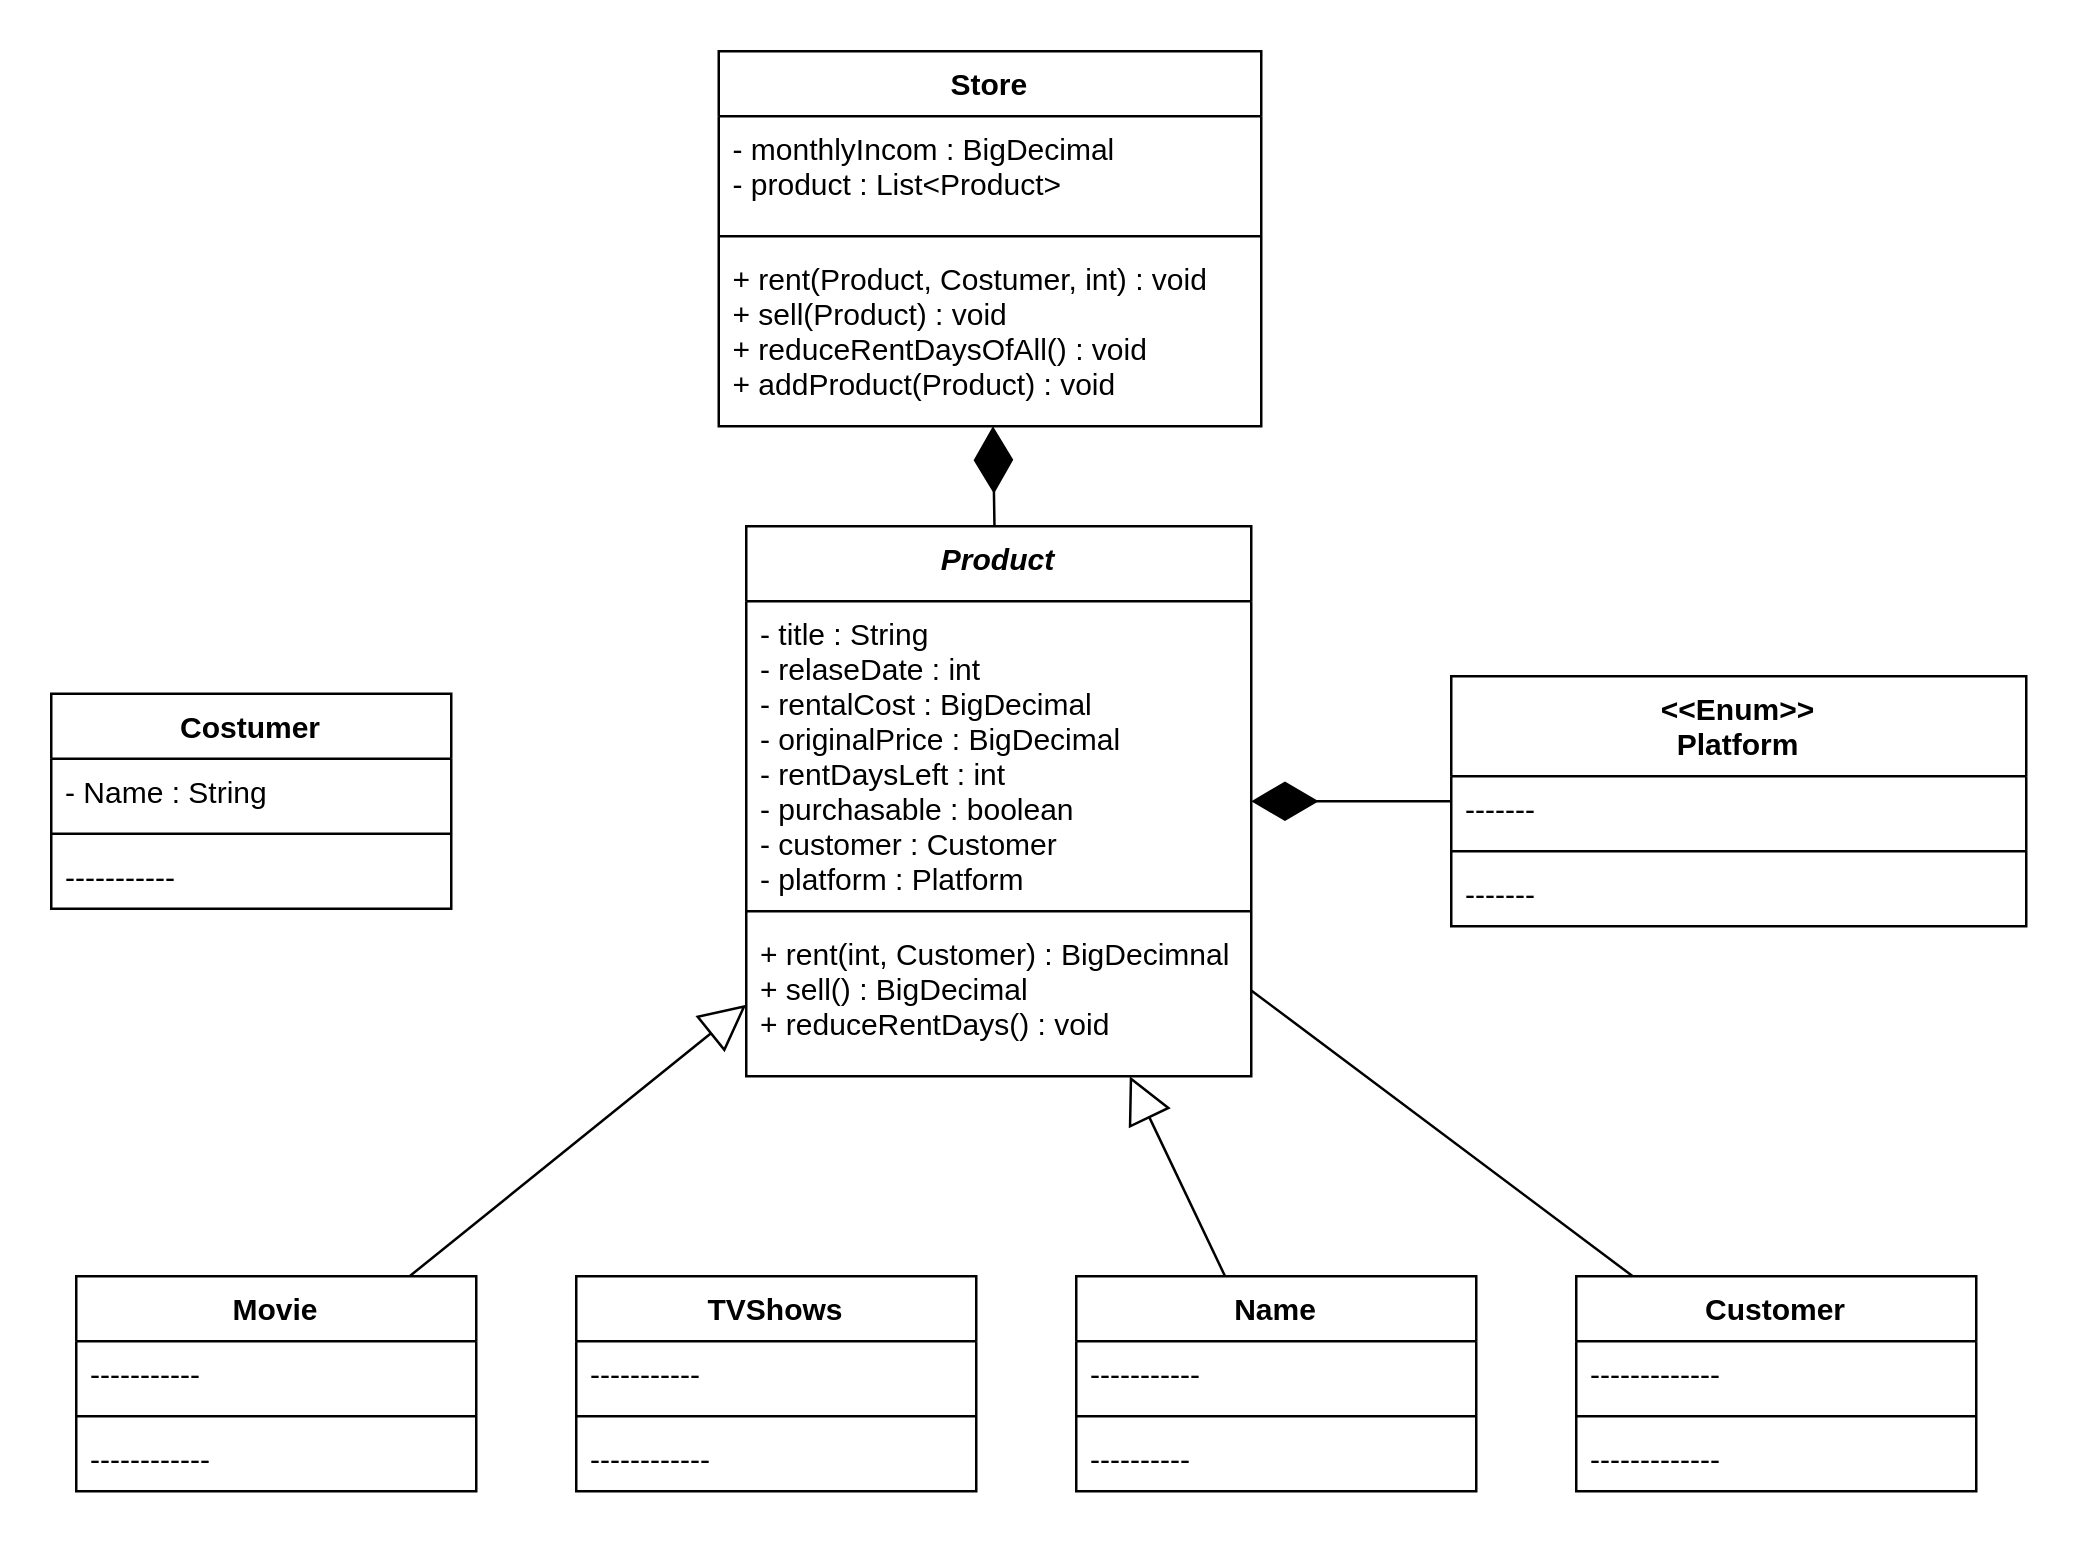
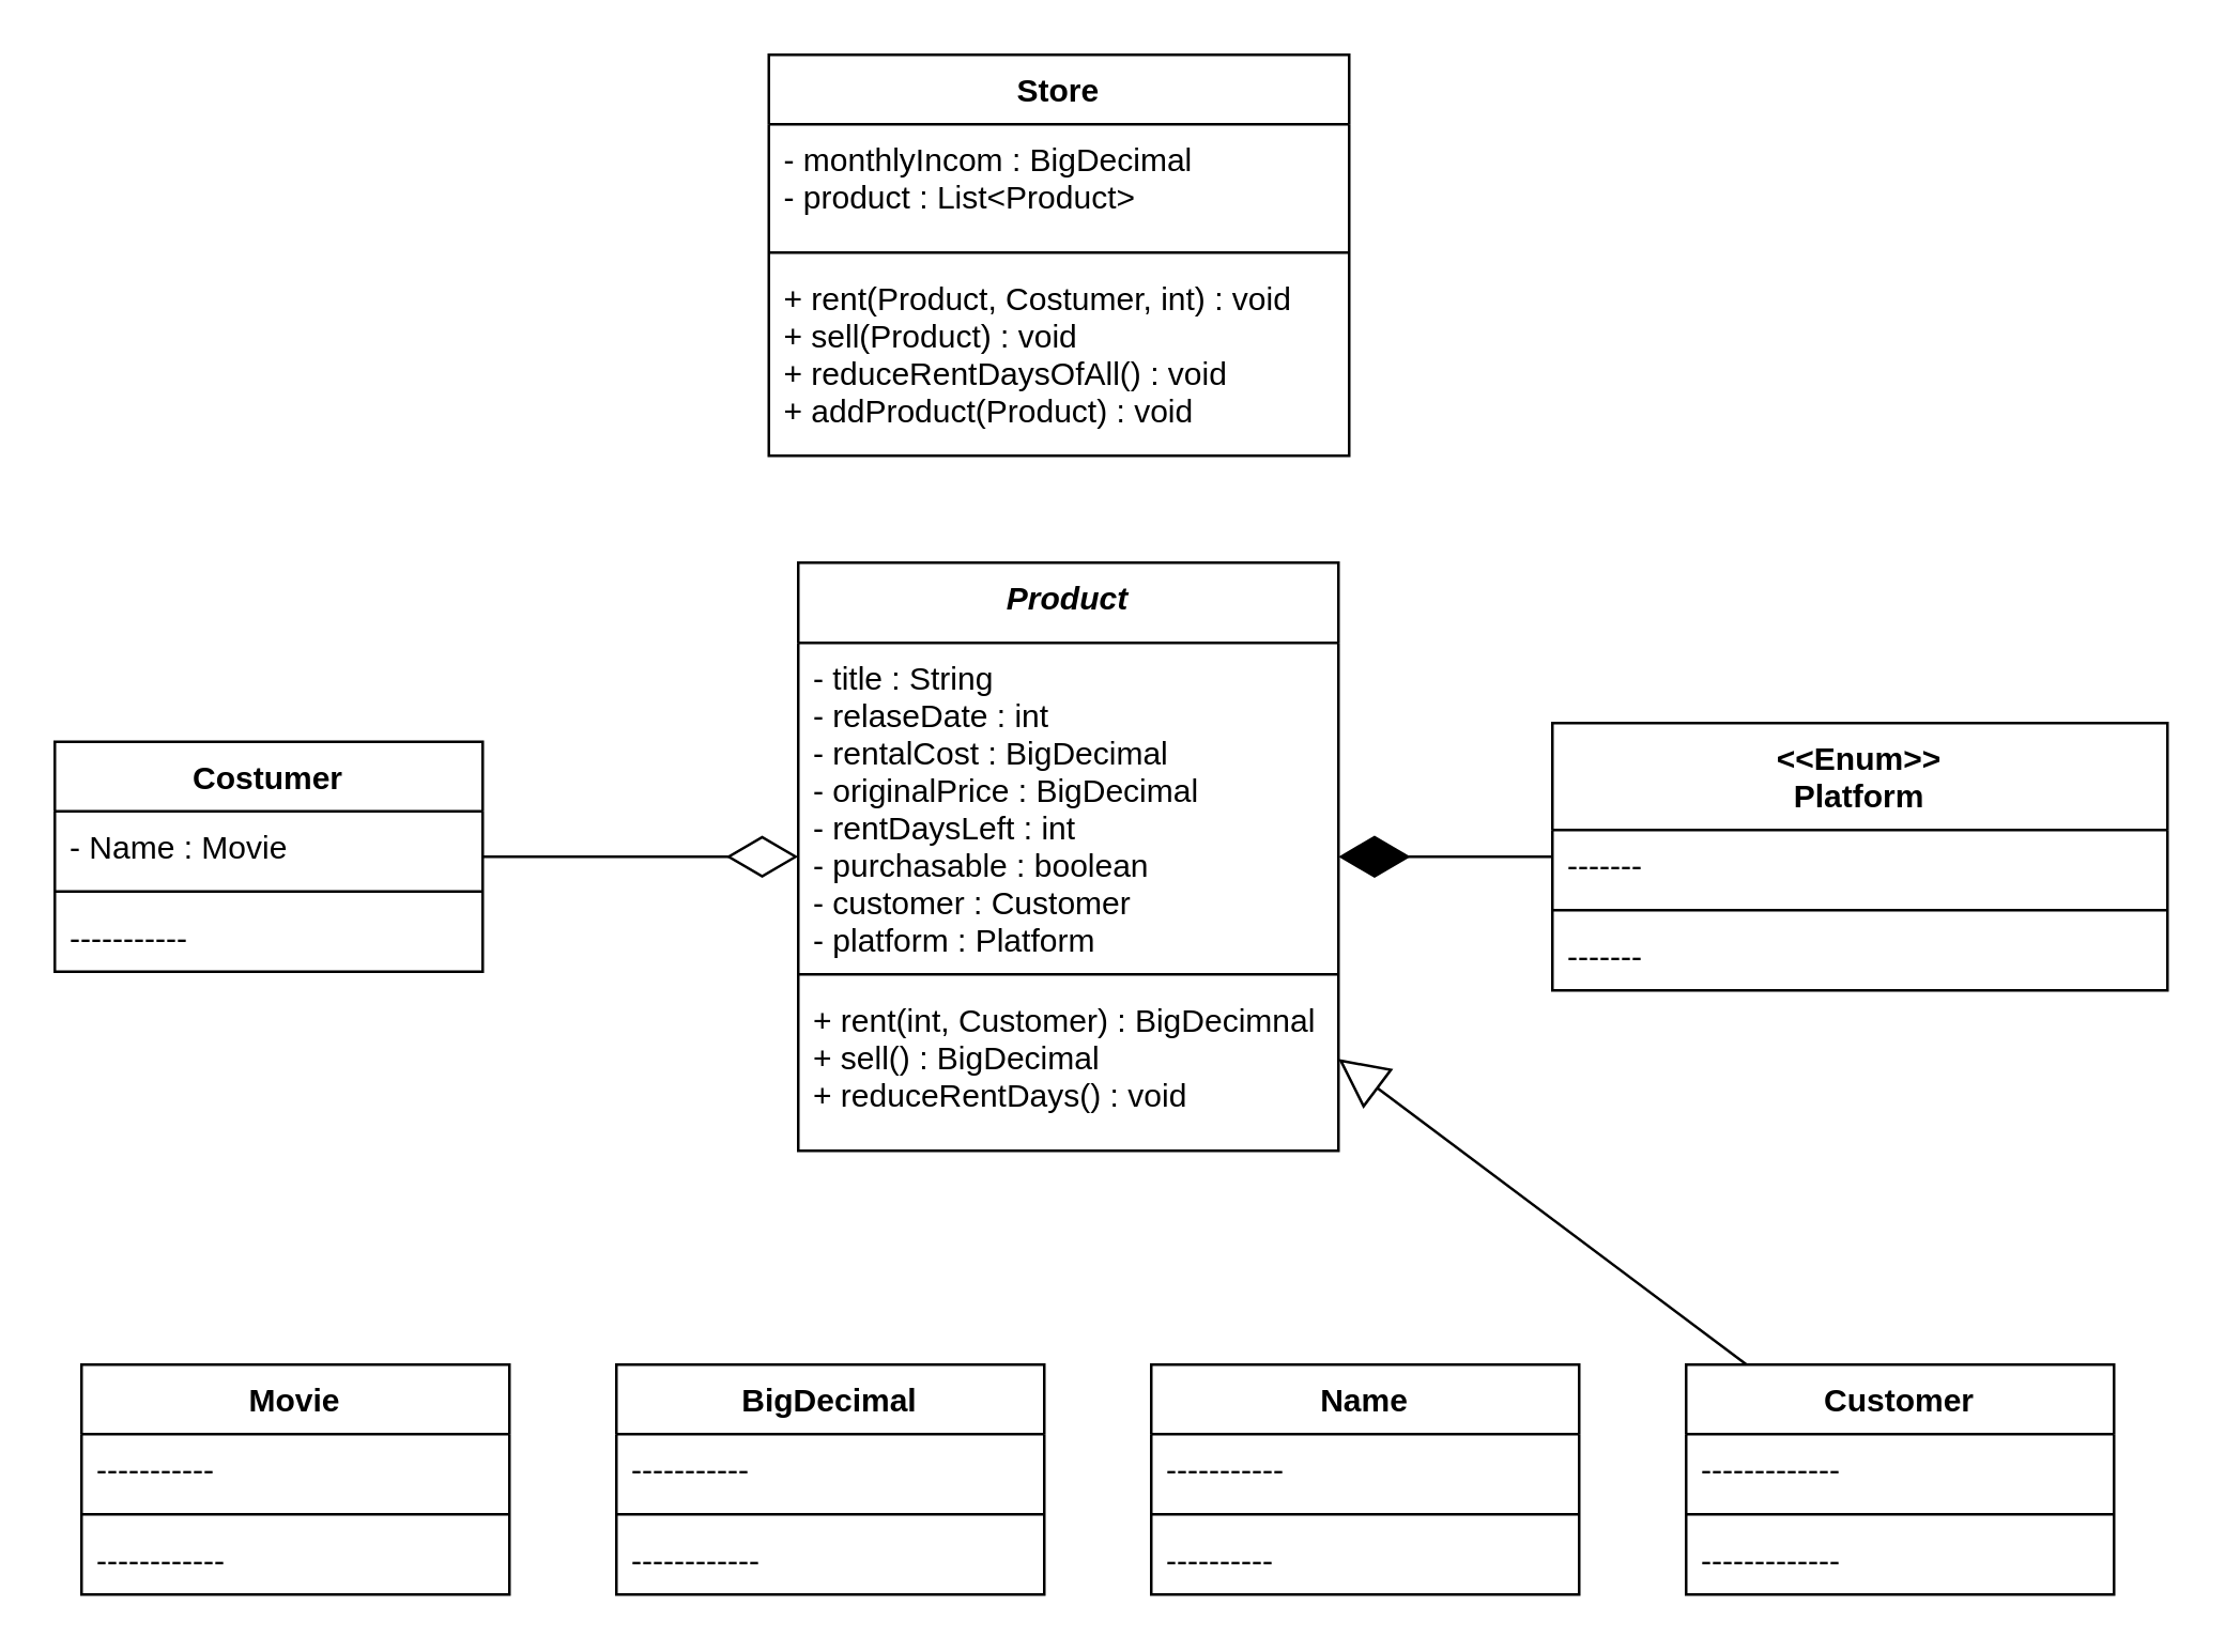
  <mxCell id="0" />
  <mxCell id="1" parent="0" />
  <mxCell id="2" value="Store" style="swimlane;fontStyle=1;align=center;verticalAlign=top;childLayout=stackLayout;horizontal=1;startSize=26;horizontalStack=0;resizeParent=1;resizeParentMax=0;resizeLast=0;collapsible=1;marginBottom=0;" vertex="1" parent="1"><mxGeometry x="287" y="20" width="217" height="150" as="geometry" /></mxCell>
  <mxCell id="3" value="- monthlyIncom : BigDecimal&#10;- product : List&lt;Product&gt;&#10;" style="text;strokeColor=none;fillColor=none;align=left;verticalAlign=top;spacingLeft=4;spacingRight=4;overflow=hidden;rotatable=0;points=[[0,0.5],[1,0.5]];portConstraint=eastwest;" vertex="1" parent="2"><mxGeometry y="26" width="217" height="44" as="geometry" /></mxCell>
  <mxCell id="4" value="" style="line;strokeWidth=1;fillColor=none;align=left;verticalAlign=middle;spacingTop=-1;spacingLeft=3;spacingRight=3;rotatable=0;labelPosition=right;points=[];portConstraint=eastwest;" vertex="1" parent="2"><mxGeometry y="70" width="217" height="8" as="geometry" /></mxCell>
  <mxCell id="5" value="+ rent(Product, Costumer, int) : void&#10;+ sell(Product) : void&#10;+ reduceRentDaysOfAll() : void&#10;+ addProduct(Product) : void&#10;" style="text;strokeColor=none;fillColor=none;align=left;verticalAlign=top;spacingLeft=4;spacingRight=4;overflow=hidden;rotatable=0;points=[[0,0.5],[1,0.5]];portConstraint=eastwest;" vertex="1" parent="2"><mxGeometry y="78" width="217" height="72" as="geometry" /></mxCell>
  <mxCell id="6" value="Product" style="swimlane;fontStyle=3;align=center;verticalAlign=top;childLayout=stackLayout;horizontal=1;startSize=30;horizontalStack=0;resizeParent=1;resizeParentMax=0;resizeLast=0;collapsible=1;marginBottom=0;" vertex="1" parent="1"><mxGeometry x="298" y="210" width="202" height="220" as="geometry" /></mxCell>
  <mxCell id="7" value="- title : String&#10;- relaseDate : int&#10;- rentalCost : BigDecimal&#10;- originalPrice : BigDecimal&#10;- rentDaysLeft : int&#10;- purchasable : boolean&#10;- customer : Customer&#10;- platform : Platform&#10;&#10;" style="text;strokeColor=none;fillColor=none;align=left;verticalAlign=top;spacingLeft=4;spacingRight=4;overflow=hidden;rotatable=0;points=[[0,0.5],[1,0.5]];portConstraint=eastwest;" vertex="1" parent="6"><mxGeometry y="30" width="202" height="120" as="geometry" /></mxCell>
  <mxCell id="8" value="" style="line;strokeWidth=1;fillColor=none;align=left;verticalAlign=middle;spacingTop=-1;spacingLeft=3;spacingRight=3;rotatable=0;labelPosition=right;points=[];portConstraint=eastwest;" vertex="1" parent="6"><mxGeometry y="150" width="202" height="8" as="geometry" /></mxCell>
  <mxCell id="9" value="+ rent(int, Customer) : BigDecimnal&#10;+ sell() : BigDecimal&#10;+ reduceRentDays() : void&#10;" style="text;strokeColor=none;fillColor=none;align=left;verticalAlign=top;spacingLeft=4;spacingRight=4;overflow=hidden;rotatable=0;points=[[0,0.5],[1,0.5]];portConstraint=eastwest;" vertex="1" parent="6"><mxGeometry y="158" width="202" height="62" as="geometry" /></mxCell>
- <mxCell id="10" value="" style="endArrow=diamondThin;endFill=1;endSize=24;html=1;rounded=0;" edge="1" parent="1" source="6" target="2"><mxGeometry width="160" relative="1" as="geometry"><mxPoint x="310" y="280" as="sourcePoint" /><mxPoint x="470" y="280" as="targetPoint" /></mxGeometry></mxCell>
  <mxCell id="11" value="Movie" style="swimlane;fontStyle=1;align=center;verticalAlign=top;childLayout=stackLayout;horizontal=1;startSize=26;horizontalStack=0;resizeParent=1;resizeParentMax=0;resizeLast=0;collapsible=1;marginBottom=0;" vertex="1" parent="1"><mxGeometry x="30" y="510" width="160" height="86" as="geometry" /></mxCell>
  <mxCell id="12" value="-----------" style="text;strokeColor=none;fillColor=none;align=left;verticalAlign=top;spacingLeft=4;spacingRight=4;overflow=hidden;rotatable=0;points=[[0,0.5],[1,0.5]];portConstraint=eastwest;" vertex="1" parent="11"><mxGeometry y="26" width="160" height="26" as="geometry" /></mxCell>
  <mxCell id="13" value="" style="line;strokeWidth=1;fillColor=none;align=left;verticalAlign=middle;spacingTop=-1;spacingLeft=3;spacingRight=3;rotatable=0;labelPosition=right;points=[];portConstraint=eastwest;" vertex="1" parent="11"><mxGeometry y="52" width="160" height="8" as="geometry" /></mxCell>
  <mxCell id="14" value="------------" style="text;strokeColor=none;fillColor=none;align=left;verticalAlign=top;spacingLeft=4;spacingRight=4;overflow=hidden;rotatable=0;points=[[0,0.5],[1,0.5]];portConstraint=eastwest;" vertex="1" parent="11"><mxGeometry y="60" width="160" height="26" as="geometry" /></mxCell>
- <mxCell id="15" value="TVShows" style="swimlane;fontStyle=1;align=center;verticalAlign=top;childLayout=stackLayout;horizontal=1;startSize=26;horizontalStack=0;resizeParent=1;resizeParentMax=0;resizeLast=0;collapsible=1;marginBottom=0;" vertex="1" parent="1"><mxGeometry x="230" y="510" width="160" height="86" as="geometry" /></mxCell>
+ <mxCell id="15" value="BigDecimal" style="swimlane;fontStyle=1;align=center;verticalAlign=top;childLayout=stackLayout;horizontal=1;startSize=26;horizontalStack=0;resizeParent=1;resizeParentMax=0;resizeLast=0;collapsible=1;marginBottom=0;" vertex="1" parent="1"><mxGeometry x="230" y="510" width="160" height="86" as="geometry" /></mxCell>
  <mxCell id="16" value="-----------" style="text;strokeColor=none;fillColor=none;align=left;verticalAlign=top;spacingLeft=4;spacingRight=4;overflow=hidden;rotatable=0;points=[[0,0.5],[1,0.5]];portConstraint=eastwest;" vertex="1" parent="15"><mxGeometry y="26" width="160" height="26" as="geometry" /></mxCell>
  <mxCell id="17" value="" style="line;strokeWidth=1;fillColor=none;align=left;verticalAlign=middle;spacingTop=-1;spacingLeft=3;spacingRight=3;rotatable=0;labelPosition=right;points=[];portConstraint=eastwest;" vertex="1" parent="15"><mxGeometry y="52" width="160" height="8" as="geometry" /></mxCell>
  <mxCell id="18" value="------------" style="text;strokeColor=none;fillColor=none;align=left;verticalAlign=top;spacingLeft=4;spacingRight=4;overflow=hidden;rotatable=0;points=[[0,0.5],[1,0.5]];portConstraint=eastwest;" vertex="1" parent="15"><mxGeometry y="60" width="160" height="26" as="geometry" /></mxCell>
  <mxCell id="19" value="Name" style="swimlane;fontStyle=1;align=center;verticalAlign=top;childLayout=stackLayout;horizontal=1;startSize=26;horizontalStack=0;resizeParent=1;resizeParentMax=0;resizeLast=0;collapsible=1;marginBottom=0;" vertex="1" parent="1"><mxGeometry x="430" y="510" width="160" height="86" as="geometry" /></mxCell>
  <mxCell id="20" value="-----------" style="text;strokeColor=none;fillColor=none;align=left;verticalAlign=top;spacingLeft=4;spacingRight=4;overflow=hidden;rotatable=0;points=[[0,0.5],[1,0.5]];portConstraint=eastwest;" vertex="1" parent="19"><mxGeometry y="26" width="160" height="26" as="geometry" /></mxCell>
  <mxCell id="21" value="" style="line;strokeWidth=1;fillColor=none;align=left;verticalAlign=middle;spacingTop=-1;spacingLeft=3;spacingRight=3;rotatable=0;labelPosition=right;points=[];portConstraint=eastwest;" vertex="1" parent="19"><mxGeometry y="52" width="160" height="8" as="geometry" /></mxCell>
  <mxCell id="22" value="----------" style="text;strokeColor=none;fillColor=none;align=left;verticalAlign=top;spacingLeft=4;spacingRight=4;overflow=hidden;rotatable=0;points=[[0,0.5],[1,0.5]];portConstraint=eastwest;" vertex="1" parent="19"><mxGeometry y="60" width="160" height="26" as="geometry" /></mxCell>
  <mxCell id="23" value="Customer" style="swimlane;fontStyle=1;align=center;verticalAlign=top;childLayout=stackLayout;horizontal=1;startSize=26;horizontalStack=0;resizeParent=1;resizeParentMax=0;resizeLast=0;collapsible=1;marginBottom=0;" vertex="1" parent="1"><mxGeometry x="630" y="510" width="160" height="86" as="geometry" /></mxCell>
  <mxCell id="24" value="-------------" style="text;strokeColor=none;fillColor=none;align=left;verticalAlign=top;spacingLeft=4;spacingRight=4;overflow=hidden;rotatable=0;points=[[0,0.5],[1,0.5]];portConstraint=eastwest;" vertex="1" parent="23"><mxGeometry y="26" width="160" height="26" as="geometry" /></mxCell>
  <mxCell id="25" value="" style="line;strokeWidth=1;fillColor=none;align=left;verticalAlign=middle;spacingTop=-1;spacingLeft=3;spacingRight=3;rotatable=0;labelPosition=right;points=[];portConstraint=eastwest;" vertex="1" parent="23"><mxGeometry y="52" width="160" height="8" as="geometry" /></mxCell>
  <mxCell id="26" value="-------------" style="text;strokeColor=none;fillColor=none;align=left;verticalAlign=top;spacingLeft=4;spacingRight=4;overflow=hidden;rotatable=0;points=[[0,0.5],[1,0.5]];portConstraint=eastwest;" vertex="1" parent="23"><mxGeometry y="60" width="160" height="26" as="geometry" /></mxCell>
  <mxCell id="27" value="Costumer" style="swimlane;fontStyle=1;align=center;verticalAlign=top;childLayout=stackLayout;horizontal=1;startSize=26;horizontalStack=0;resizeParent=1;resizeParentMax=0;resizeLast=0;collapsible=1;marginBottom=0;" vertex="1" parent="1"><mxGeometry x="20" y="277" width="160" height="86" as="geometry" /></mxCell>
- <mxCell id="28" value="- Name : String" style="text;strokeColor=none;fillColor=none;align=left;verticalAlign=top;spacingLeft=4;spacingRight=4;overflow=hidden;rotatable=0;points=[[0,0.5],[1,0.5]];portConstraint=eastwest;" vertex="1" parent="27"><mxGeometry y="26" width="160" height="26" as="geometry" /></mxCell>
+ <mxCell id="28" value="- Name : Movie" style="text;strokeColor=none;fillColor=none;align=left;verticalAlign=top;spacingLeft=4;spacingRight=4;overflow=hidden;rotatable=0;points=[[0,0.5],[1,0.5]];portConstraint=eastwest;" vertex="1" parent="27"><mxGeometry y="26" width="160" height="26" as="geometry" /></mxCell>
  <mxCell id="29" value="" style="line;strokeWidth=1;fillColor=none;align=left;verticalAlign=middle;spacingTop=-1;spacingLeft=3;spacingRight=3;rotatable=0;labelPosition=right;points=[];portConstraint=eastwest;" vertex="1" parent="27"><mxGeometry y="52" width="160" height="8" as="geometry" /></mxCell>
  <mxCell id="30" value="-----------" style="text;strokeColor=none;fillColor=none;align=left;verticalAlign=top;spacingLeft=4;spacingRight=4;overflow=hidden;rotatable=0;points=[[0,0.5],[1,0.5]];portConstraint=eastwest;" vertex="1" parent="27"><mxGeometry y="60" width="160" height="26" as="geometry" /></mxCell>
+ <mxCell id="31" value="" style="endArrow=diamondThin;endFill=0;endSize=24;html=1;rounded=0;" edge="1" parent="1" source="27" target="6"><mxGeometry width="160" relative="1" as="geometry"><mxPoint x="310" y="280" as="sourcePoint" /><mxPoint x="260" y="370" as="targetPoint" /></mxGeometry></mxCell>
  <mxCell id="32" value="&lt;&lt;Enum&gt;&gt;&#10;Platform&#10;" style="swimlane;fontStyle=1;align=center;verticalAlign=top;childLayout=stackLayout;horizontal=1;startSize=40;horizontalStack=0;resizeParent=1;resizeParentMax=0;resizeLast=0;collapsible=1;marginBottom=0;" vertex="1" parent="1"><mxGeometry x="580" y="270" width="230" height="100" as="geometry" /></mxCell>
  <mxCell id="33" value="-------" style="text;strokeColor=none;fillColor=none;align=left;verticalAlign=top;spacingLeft=4;spacingRight=4;overflow=hidden;rotatable=0;points=[[0,0.5],[1,0.5]];portConstraint=eastwest;" vertex="1" parent="32"><mxGeometry y="40" width="230" height="26" as="geometry" /></mxCell>
  <mxCell id="34" value="" style="line;strokeWidth=1;fillColor=none;align=left;verticalAlign=middle;spacingTop=-1;spacingLeft=3;spacingRight=3;rotatable=0;labelPosition=right;points=[];portConstraint=eastwest;" vertex="1" parent="32"><mxGeometry y="66" width="230" height="8" as="geometry" /></mxCell>
  <mxCell id="35" value="-------" style="text;strokeColor=none;fillColor=none;align=left;verticalAlign=top;spacingLeft=4;spacingRight=4;overflow=hidden;rotatable=0;points=[[0,0.5],[1,0.5]];portConstraint=eastwest;" vertex="1" parent="32"><mxGeometry y="74" width="230" height="26" as="geometry" /></mxCell>
- <mxCell id="36" value="" style="endArrow=block;endSize=16;endFill=0;html=1;rounded=0;" edge="1" parent="1" source="11" target="6"><mxGeometry width="160" relative="1" as="geometry"><mxPoint x="110" y="380" as="sourcePoint" /><mxPoint x="270" y="380" as="targetPoint" /></mxGeometry></mxCell>
- <mxCell id="37" value="" style="endArrow=block;endSize=16;endFill=0;html=1;rounded=0;" edge="1" parent="1" source="19" target="6"><mxGeometry width="160" relative="1" as="geometry"><mxPoint x="610" y="400" as="sourcePoint" /><mxPoint x="770" y="400" as="targetPoint" /></mxGeometry></mxCell>
- <mxCell id="38" value="" style="endArrow=none;endSize=16;endFill=0;html=1;rounded=0;" edge="1" parent="1" source="23" target="6"><mxGeometry width="160" relative="1" as="geometry"><mxPoint x="580" y="364" as="sourcePoint" /><mxPoint x="740" y="364" as="targetPoint" /></mxGeometry></mxCell>
+ <mxCell id="38" value="" style="endArrow=block;endSize=16;endFill=0;html=1;rounded=0;" edge="1" parent="1" source="23" target="6"><mxGeometry width="160" relative="1" as="geometry"><mxPoint x="580" y="364" as="sourcePoint" /><mxPoint x="740" y="364" as="targetPoint" /></mxGeometry></mxCell>
  <mxCell id="39" value="" style="endArrow=diamondThin;endFill=1;endSize=24;html=1;rounded=0;" edge="1" parent="1" source="32" target="6"><mxGeometry width="160" relative="1" as="geometry"><mxPoint x="493" y="140" as="sourcePoint" /><mxPoint x="653" y="140" as="targetPoint" /></mxGeometry></mxCell>
